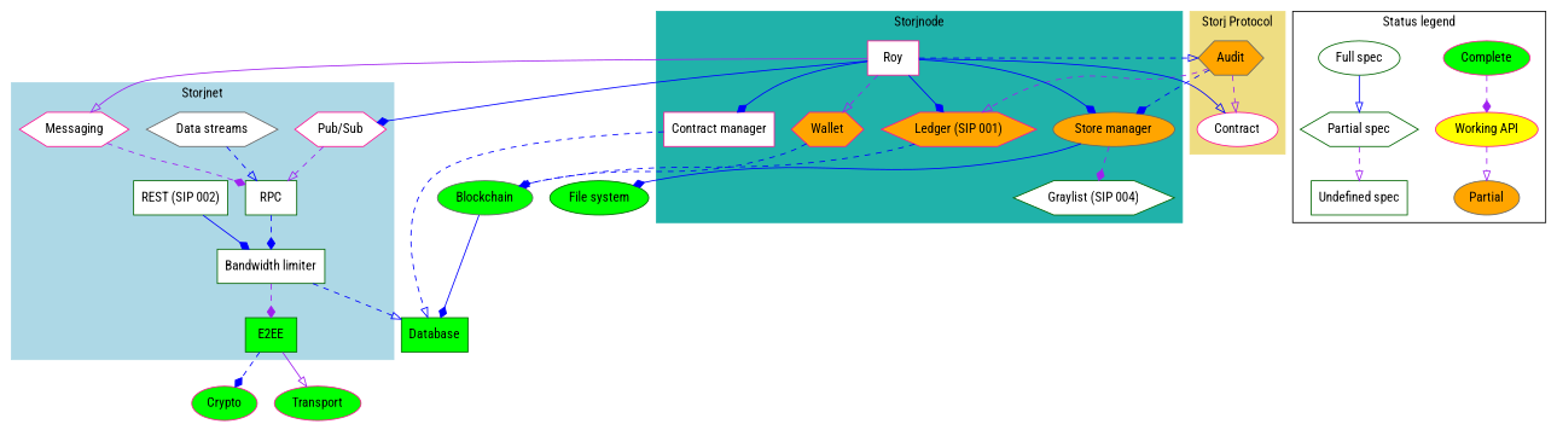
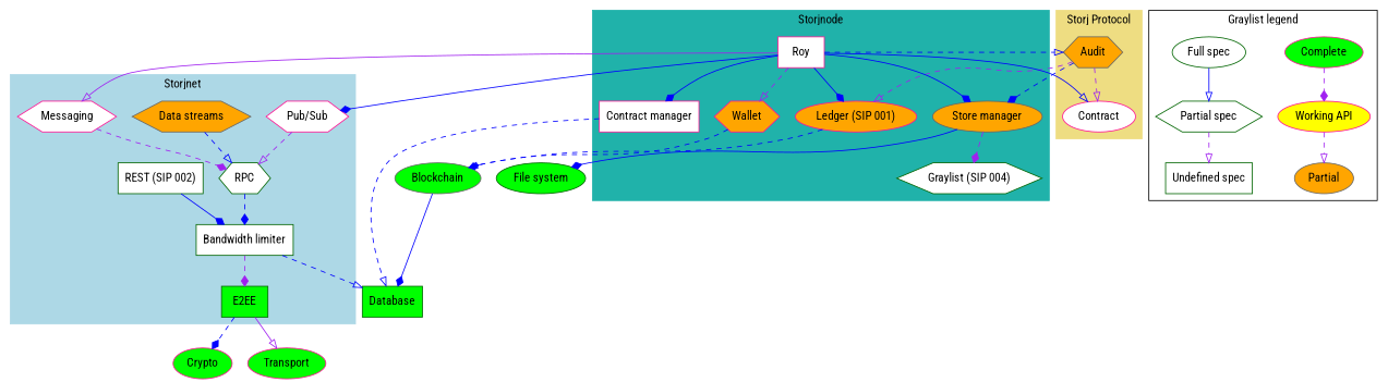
  digraph {
    fontname="Roboto Condensed"
    node [color=deeppink fillcolor=white fontname="Roboto Condensed" shape=ellipse style=filled]
    edge [arrowhead=onormal color=blue fontname="Roboto Condensed" style=dashed]
    Contract
    Audit [color=gray40 fillcolor=orange shape=hexagon]
    Complete [fillcolor=green]
    "Working API" [fillcolor=yellow]
    Partial [color=gray40 fillcolor=orange]
    "Full spec" [color=darkgreen]
    "Partial spec" [color=darkgreen shape=hexagon]
    "Undefined spec" [color=darkgreen shape=box]
    "Pub/Sub" [shape=hexagon]
-   "Data streams" [color=gray40 shape=hexagon]
+   "Data streams" [color=gray40 fillcolor=orange shape=hexagon]
    Messaging [shape=hexagon]
-   RPC [color=darkgreen shape=box]
+   RPC [color=darkgreen shape=hexagon]
    E2EE [color=darkgreen fillcolor=green shape=box]
    "Bandwidth limiter" [color=darkgreen shape=box]
    "REST (SIP 002)" [color=darkgreen shape=box]
    "Store manager" [color=gray40 fillcolor=orange]
-   "Ledger (SIP 001)" [fillcolor=orange shape=hexagon]
+   "Ledger (SIP 001)" [fillcolor=orange]
    Roy [shape=box]
    Wallet [fillcolor=orange shape=hexagon]
    "Contract manager" [shape=box]
    "Graylist (SIP 004)" [color=darkgreen shape=hexagon]
    Crypto [fillcolor=green]
    Transport [fillcolor=green]
    Database [color=darkgreen fillcolor=green shape=box]
    "File system" [color=darkgreen fillcolor=green]
    Blockchain [color=gray40 fillcolor=green]
    subgraph cluster_1 {
      color=lightgoldenrod
      label="Storj Protocol"
      style=filled
      Contract
      Audit
    }
    subgraph cluster_2 {
-     label="Status legend"
+     label="Graylist legend"
      Complete
      "Working API"
      Partial
      "Full spec"
      "Partial spec"
      "Undefined spec"
    }
    subgraph cluster_3 {
      color=lightblue
      label=Storjnet
      style=filled
      "Pub/Sub"
      "Data streams"
      Messaging
      RPC
      E2EE
      "Bandwidth limiter"
      "REST (SIP 002)"
    }
    subgraph cluster_4 {
      color=lightseagreen
      label=Storjnode
      style=filled
      "Store manager"
      "Ledger (SIP 001)"
      Roy
      Wallet
      "Contract manager"
      "Graylist (SIP 004)"
    }
    Audit -> Contract [color=purple]
    Audit -> "Store manager" [arrowhead=diamond]
    Audit -> "Ledger (SIP 001)" [color=purple]
    Complete -> "Working API" [arrowhead=diamond color=purple]
    "Working API" -> Partial [color=purple]
    "Full spec" -> "Partial spec" [style=solid]
    "Partial spec" -> "Undefined spec" [color=purple]
    "Pub/Sub" -> RPC [color=purple]
    "Data streams" -> RPC
    Messaging -> RPC [arrowhead=diamond color=purple]
    RPC -> "Bandwidth limiter" [arrowhead=diamond]
    E2EE -> Crypto [arrowhead=diamond]
    E2EE -> Transport [color=purple style=solid]
    "Bandwidth limiter" -> E2EE [arrowhead=diamond color=purple]
    "Bandwidth limiter" -> Database
    "REST (SIP 002)" -> "Bandwidth limiter" [arrowhead=diamond style=solid]
    "Store manager" -> "Graylist (SIP 004)" [arrowhead=diamond color=purple]
    "Store manager" -> "File system" [arrowhead=diamond style=solid]
    "Ledger (SIP 001)" -> Blockchain
    Roy -> Contract [style=solid]
    Roy -> Audit
    Roy -> "Pub/Sub" [arrowhead=diamond style=solid]
    Roy -> Messaging [color=purple style=solid]
    Roy -> "Store manager" [arrowhead=diamond style=solid]
    Roy -> "Ledger (SIP 001)" [arrowhead=diamond style=solid]
    Roy -> Wallet [color=purple]
    Roy -> "Contract manager" [arrowhead=diamond style=solid]
    Wallet -> Blockchain [arrowhead=diamond]
    "Contract manager" -> Database
    Blockchain -> Database [arrowhead=diamond style=solid]
  }
